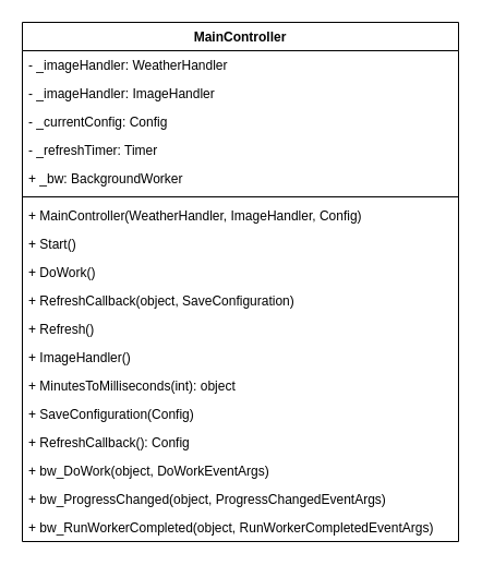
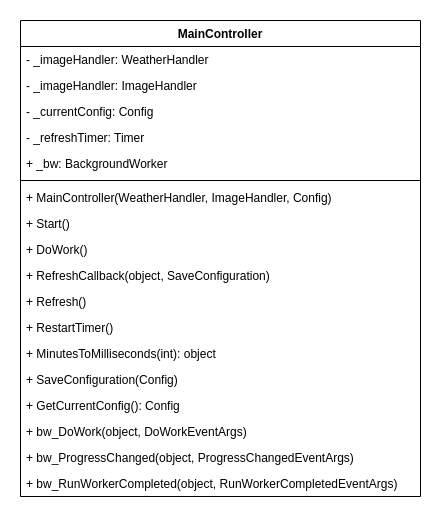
  <mxCell id="0" />
  <mxCell id="1" parent="0" />
  <mxCell id="2" value="MainController" style="swimlane;fontStyle=1;align=center;verticalAlign=top;childLayout=stackLayout;horizontal=1;startSize=26;horizontalStack=0;resizeParent=1;resizeParentMax=0;resizeLast=0;collapsible=1;marginBottom=0;" vertex="1" parent="1"><mxGeometry x="20" y="20" width="400" height="476" as="geometry" /></mxCell>
  <mxCell id="3" value="- _imageHandler: WeatherHandler" style="text;strokeColor=none;fillColor=none;align=left;verticalAlign=top;spacingLeft=4;spacingRight=4;overflow=hidden;rotatable=0;points=[[0,0.5],[1,0.5]];portConstraint=eastwest;" vertex="1" parent="2"><mxGeometry y="26" width="400" height="26" as="geometry" /></mxCell>
  <mxCell id="4" value="- _imageHandler: ImageHandler" style="text;strokeColor=none;fillColor=none;align=left;verticalAlign=top;spacingLeft=4;spacingRight=4;overflow=hidden;rotatable=0;points=[[0,0.5],[1,0.5]];portConstraint=eastwest;" vertex="1" parent="2"><mxGeometry y="52" width="400" height="26" as="geometry" /></mxCell>
  <mxCell id="5" value="- _currentConfig: Config" style="text;strokeColor=none;fillColor=none;align=left;verticalAlign=top;spacingLeft=4;spacingRight=4;overflow=hidden;rotatable=0;points=[[0,0.5],[1,0.5]];portConstraint=eastwest;" vertex="1" parent="2"><mxGeometry y="78" width="400" height="26" as="geometry" /></mxCell>
  <mxCell id="6" value="- _refreshTimer: Timer" style="text;strokeColor=none;fillColor=none;align=left;verticalAlign=top;spacingLeft=4;spacingRight=4;overflow=hidden;rotatable=0;points=[[0,0.5],[1,0.5]];portConstraint=eastwest;" vertex="1" parent="2"><mxGeometry y="104" width="400" height="26" as="geometry" /></mxCell>
  <mxCell id="7" value="+ _bw: BackgroundWorker" style="text;strokeColor=none;fillColor=none;align=left;verticalAlign=top;spacingLeft=4;spacingRight=4;overflow=hidden;rotatable=0;points=[[0,0.5],[1,0.5]];portConstraint=eastwest;" vertex="1" parent="2"><mxGeometry y="130" width="400" height="26" as="geometry" /></mxCell>
  <mxCell id="8" value="" style="line;strokeWidth=1;fillColor=none;align=left;verticalAlign=middle;spacingTop=-1;spacingLeft=3;spacingRight=3;rotatable=0;labelPosition=right;points=[];portConstraint=eastwest;" vertex="1" parent="2"><mxGeometry y="156" width="400" height="8" as="geometry" /></mxCell>
  <mxCell id="9" value="+ MainController(WeatherHandler, ImageHandler, Config)" style="text;strokeColor=none;fillColor=none;align=left;verticalAlign=top;spacingLeft=4;spacingRight=4;overflow=hidden;rotatable=0;points=[[0,0.5],[1,0.5]];portConstraint=eastwest;" vertex="1" parent="2"><mxGeometry y="164" width="400" height="26" as="geometry" /></mxCell>
  <mxCell id="10" value="+ Start()" style="text;strokeColor=none;fillColor=none;align=left;verticalAlign=top;spacingLeft=4;spacingRight=4;overflow=hidden;rotatable=0;points=[[0,0.5],[1,0.5]];portConstraint=eastwest;" vertex="1" parent="2"><mxGeometry y="190" width="400" height="26" as="geometry" /></mxCell>
  <mxCell id="11" value="+ DoWork()" style="text;strokeColor=none;fillColor=none;align=left;verticalAlign=top;spacingLeft=4;spacingRight=4;overflow=hidden;rotatable=0;points=[[0,0.5],[1,0.5]];portConstraint=eastwest;" vertex="1" parent="2"><mxGeometry y="216" width="400" height="26" as="geometry" /></mxCell>
  <mxCell id="12" value="+ RefreshCallback(object, SaveConfiguration)" style="text;strokeColor=none;fillColor=none;align=left;verticalAlign=top;spacingLeft=4;spacingRight=4;overflow=hidden;rotatable=0;points=[[0,0.5],[1,0.5]];portConstraint=eastwest;" vertex="1" parent="2"><mxGeometry y="242" width="400" height="26" as="geometry" /></mxCell>
  <mxCell id="13" value="+ Refresh()" style="text;strokeColor=none;fillColor=none;align=left;verticalAlign=top;spacingLeft=4;spacingRight=4;overflow=hidden;rotatable=0;points=[[0,0.5],[1,0.5]];portConstraint=eastwest;" vertex="1" parent="2"><mxGeometry y="268" width="400" height="26" as="geometry" /></mxCell>
- <mxCell id="14" value="+ ImageHandler()" style="text;strokeColor=none;fillColor=none;align=left;verticalAlign=top;spacingLeft=4;spacingRight=4;overflow=hidden;rotatable=0;points=[[0,0.5],[1,0.5]];portConstraint=eastwest;" vertex="1" parent="2"><mxGeometry y="294" width="400" height="26" as="geometry" /></mxCell>
+ <mxCell id="14" value="+ RestartTimer()" style="text;strokeColor=none;fillColor=none;align=left;verticalAlign=top;spacingLeft=4;spacingRight=4;overflow=hidden;rotatable=0;points=[[0,0.5],[1,0.5]];portConstraint=eastwest;" vertex="1" parent="2"><mxGeometry y="294" width="400" height="26" as="geometry" /></mxCell>
  <mxCell id="15" value="+ MinutesToMilliseconds(int): object" style="text;strokeColor=none;fillColor=none;align=left;verticalAlign=top;spacingLeft=4;spacingRight=4;overflow=hidden;rotatable=0;points=[[0,0.5],[1,0.5]];portConstraint=eastwest;" vertex="1" parent="2"><mxGeometry y="320" width="400" height="26" as="geometry" /></mxCell>
  <mxCell id="16" value="+ SaveConfiguration(Config)" style="text;strokeColor=none;fillColor=none;align=left;verticalAlign=top;spacingLeft=4;spacingRight=4;overflow=hidden;rotatable=0;points=[[0,0.5],[1,0.5]];portConstraint=eastwest;" vertex="1" parent="2"><mxGeometry y="346" width="400" height="26" as="geometry" /></mxCell>
- <mxCell id="17" value="+ RefreshCallback(): Config" style="text;strokeColor=none;fillColor=none;align=left;verticalAlign=top;spacingLeft=4;spacingRight=4;overflow=hidden;rotatable=0;points=[[0,0.5],[1,0.5]];portConstraint=eastwest;" vertex="1" parent="2"><mxGeometry y="372" width="400" height="26" as="geometry" /></mxCell>
+ <mxCell id="17" value="+ GetCurrentConfig(): Config" style="text;strokeColor=none;fillColor=none;align=left;verticalAlign=top;spacingLeft=4;spacingRight=4;overflow=hidden;rotatable=0;points=[[0,0.5],[1,0.5]];portConstraint=eastwest;" vertex="1" parent="2"><mxGeometry y="372" width="400" height="26" as="geometry" /></mxCell>
  <mxCell id="18" value="+ bw_DoWork(object, DoWorkEventArgs)&#10;" style="text;strokeColor=none;fillColor=none;align=left;verticalAlign=top;spacingLeft=4;spacingRight=4;overflow=hidden;rotatable=0;points=[[0,0.5],[1,0.5]];portConstraint=eastwest;" vertex="1" parent="2"><mxGeometry y="398" width="400" height="26" as="geometry" /></mxCell>
  <mxCell id="19" value="+ bw_ProgressChanged(object, ProgressChangedEventArgs)&#10;" style="text;strokeColor=none;fillColor=none;align=left;verticalAlign=top;spacingLeft=4;spacingRight=4;overflow=hidden;rotatable=0;points=[[0,0.5],[1,0.5]];portConstraint=eastwest;" vertex="1" parent="2"><mxGeometry y="424" width="400" height="26" as="geometry" /></mxCell>
  <mxCell id="20" value="+ bw_RunWorkerCompleted(object, RunWorkerCompletedEventArgs)&#10;" style="text;strokeColor=none;fillColor=none;align=left;verticalAlign=top;spacingLeft=4;spacingRight=4;overflow=hidden;rotatable=0;points=[[0,0.5],[1,0.5]];portConstraint=eastwest;" vertex="1" parent="2"><mxGeometry y="450" width="400" height="26" as="geometry" /></mxCell>
